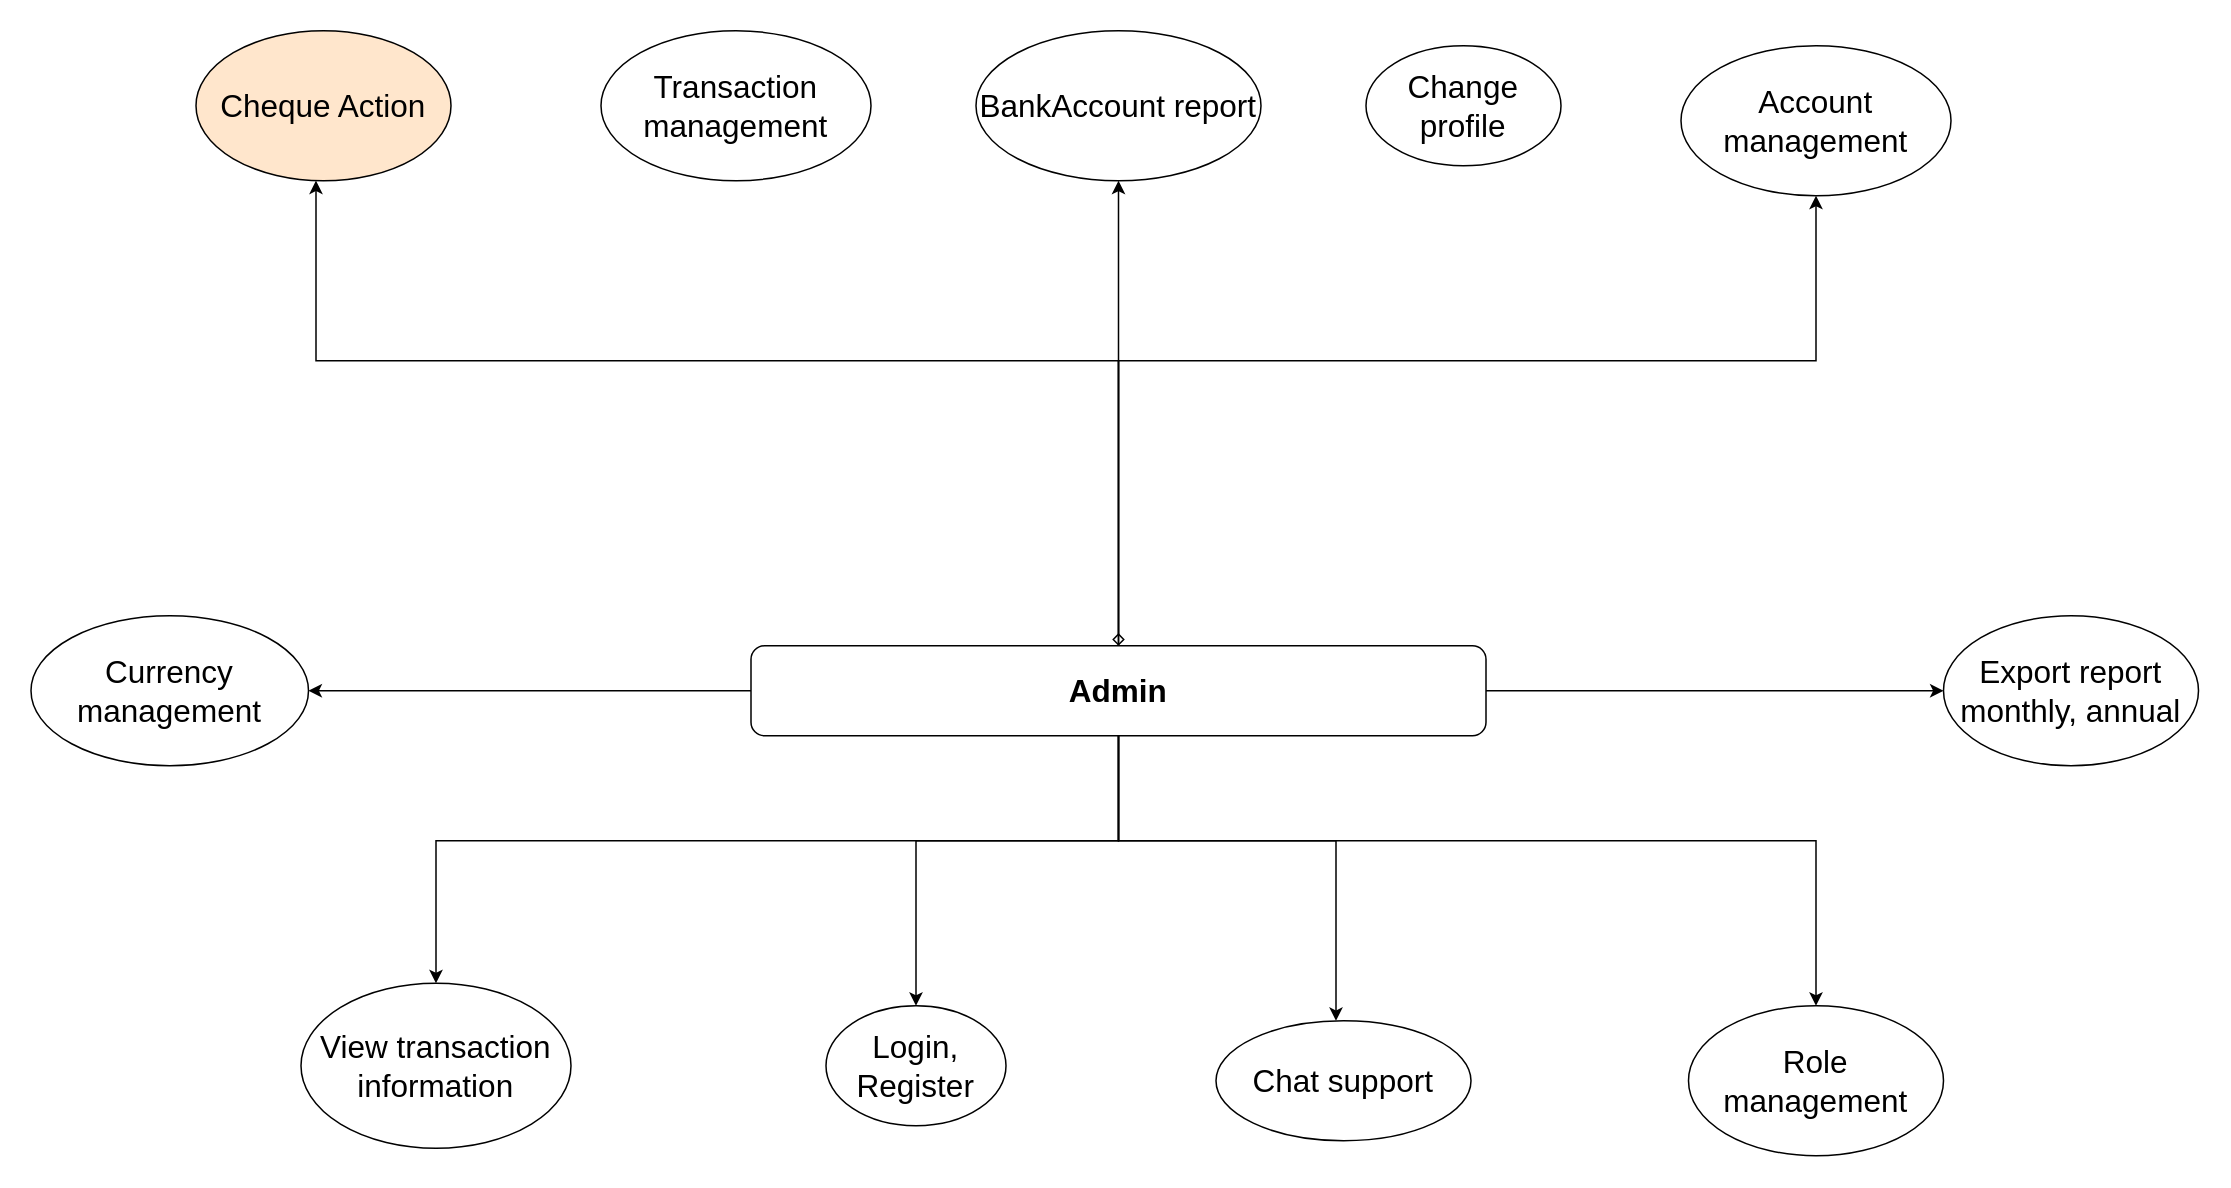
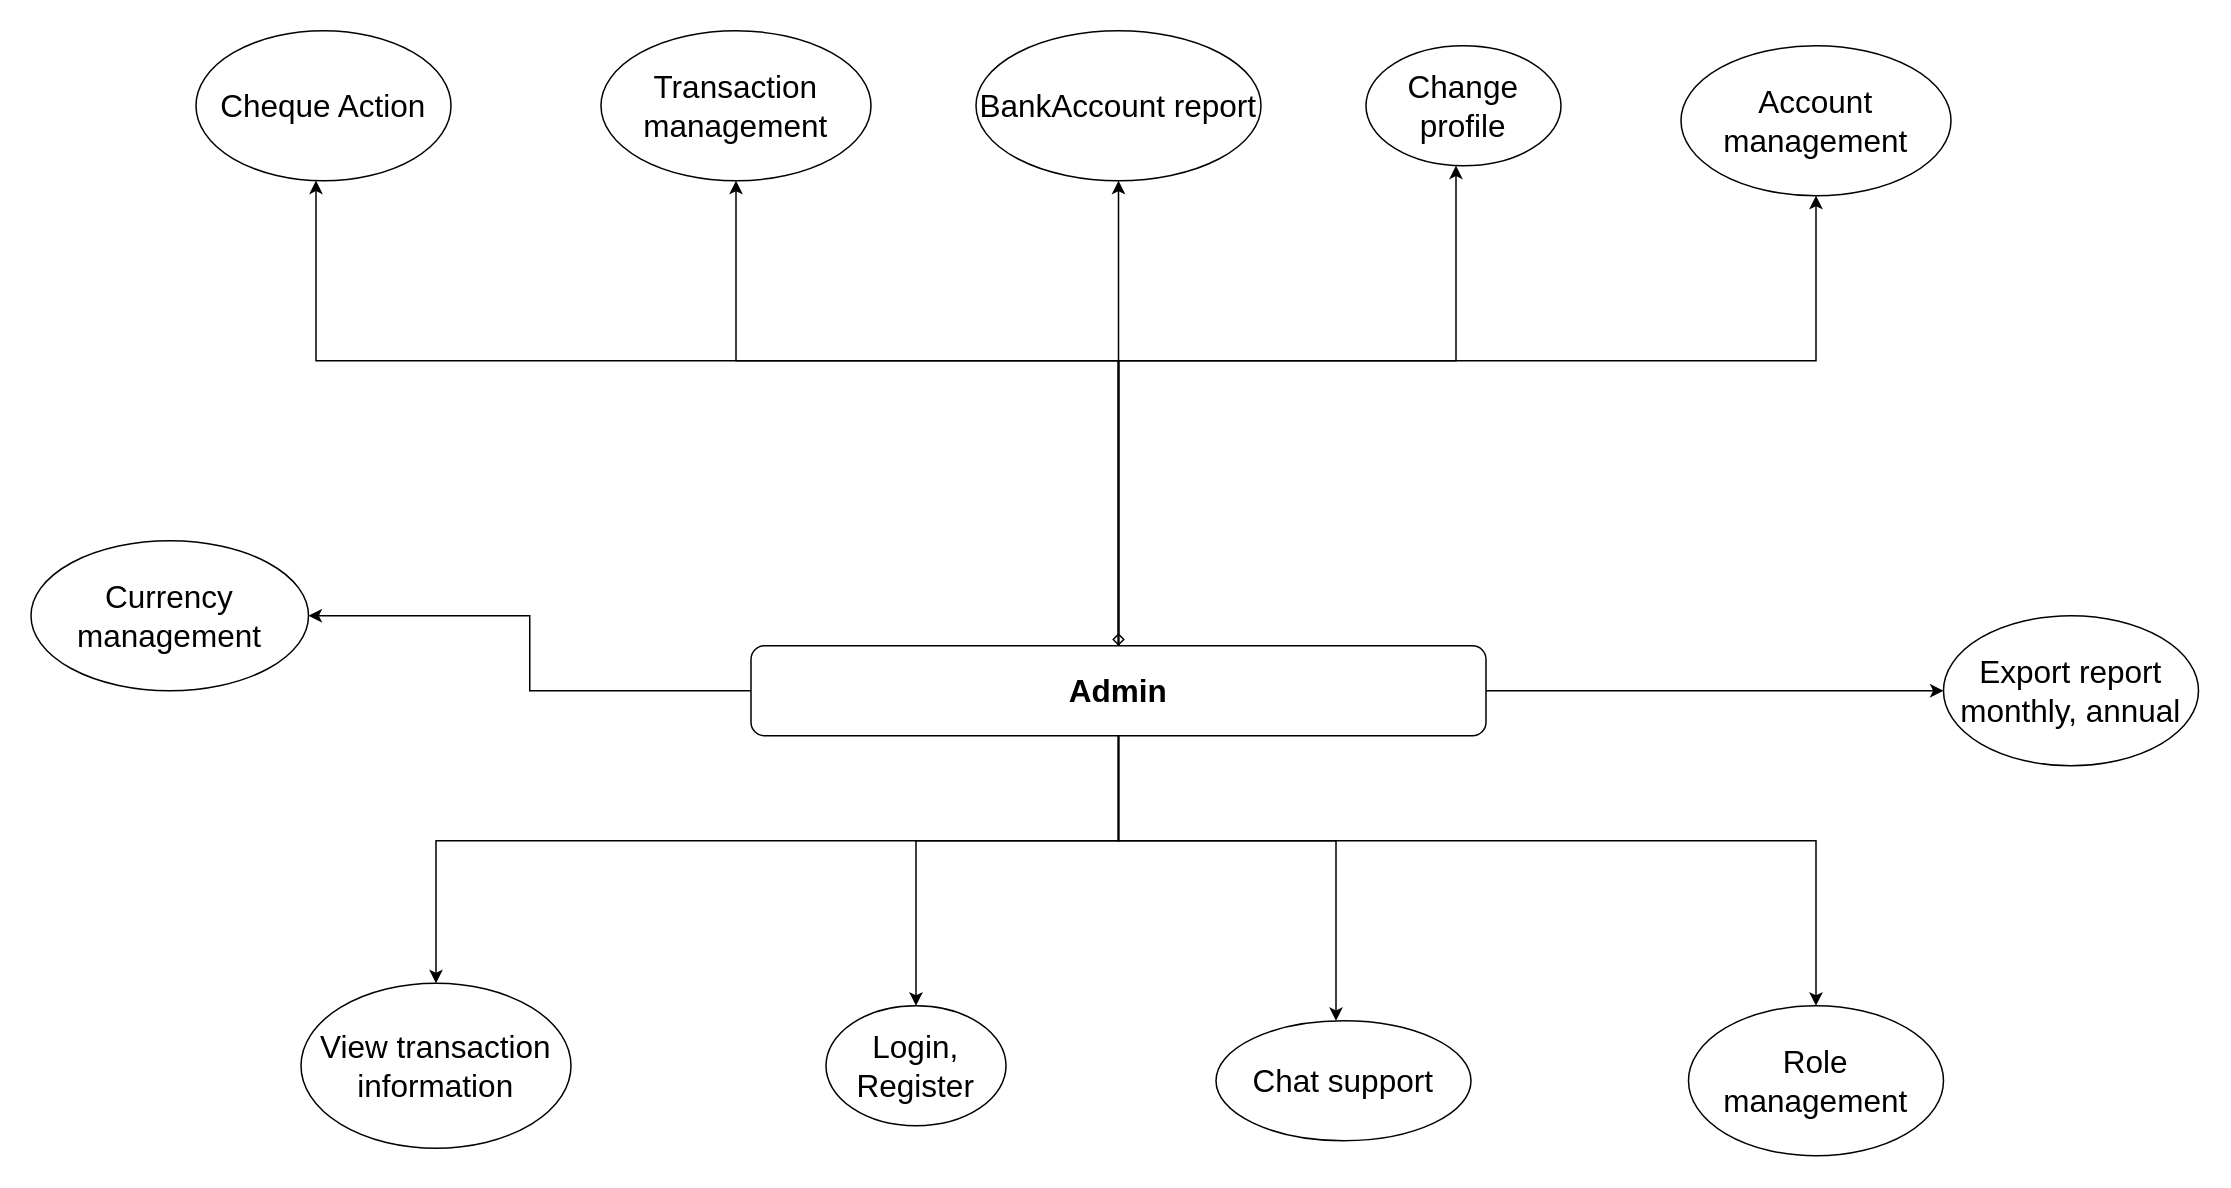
  <mxCell id="0" />
  <mxCell id="1" parent="0" />
  <mxCell id="2" value="&lt;b&gt;Admin&lt;/b&gt;" style="rounded=1;whiteSpace=wrap;html=1;fontSize=21;" parent="1" vertex="1"><mxGeometry x="500" y="430" width="490" height="60" as="geometry" /></mxCell>
  <mxCell id="3" style="edgeStyle=orthogonalEdgeStyle;rounded=0;orthogonalLoop=1;jettySize=auto;html=1;fontSize=21;startArrow=classic;startFill=1;endArrow=none;endFill=0;" parent="1" source="4" target="2" edge="1"><mxGeometry relative="1" as="geometry"><Array as="points"><mxPoint x="610" y="560" /><mxPoint x="745" y="560" /></Array></mxGeometry></mxCell>
  <mxCell id="4" value="Login, Register" style="ellipse;whiteSpace=wrap;html=1;fontSize=21;" parent="1" vertex="1"><mxGeometry x="550" y="670" width="120" height="80" as="geometry" /></mxCell>
+ <mxCell id="5" style="edgeStyle=orthogonalEdgeStyle;rounded=0;orthogonalLoop=1;jettySize=auto;html=1;fontSize=21;startArrow=classic;startFill=1;endArrow=none;endFill=0;" parent="1" source="6" target="2" edge="1"><mxGeometry relative="1" as="geometry"><Array as="points"><mxPoint x="970" y="240" /><mxPoint x="745" y="240" /></Array></mxGeometry></mxCell>
  <mxCell id="6" value="Change profile" style="ellipse;whiteSpace=wrap;html=1;fontSize=21;" parent="1" vertex="1"><mxGeometry x="910" y="30" width="130" height="80" as="geometry" /></mxCell>
  <mxCell id="7" style="edgeStyle=orthogonalEdgeStyle;rounded=0;orthogonalLoop=1;jettySize=auto;html=1;entryX=0.5;entryY=0;entryDx=0;entryDy=0;fontSize=21;startArrow=classic;startFill=1;endArrow=diamond;endFill=0;" parent="1" source="8" target="2" edge="1"><mxGeometry relative="1" as="geometry"><Array as="points"><mxPoint y="240" x="1210" /><mxPoint x="745" y="240" /></Array></mxGeometry></mxCell>
  <mxCell id="8" value="Account management" style="ellipse;whiteSpace=wrap;html=1;fontSize=21;" parent="1" vertex="1"><mxGeometry x="1120" y="30" width="180" height="100" as="geometry" /></mxCell>
  <mxCell id="9" style="edgeStyle=orthogonalEdgeStyle;rounded=0;orthogonalLoop=1;jettySize=auto;html=1;fontSize=21;startArrow=classic;startFill=1;endArrow=none;endFill=0;" parent="1" source="10" target="2" edge="1"><mxGeometry relative="1" as="geometry"><Array as="points"><mxPoint x="745" y="80" /></Array></mxGeometry></mxCell>
  <mxCell id="10" value="BankAccount report" style="ellipse;whiteSpace=wrap;html=1;fontSize=21;" parent="1" vertex="1"><mxGeometry x="650" y="20" width="190" height="100" as="geometry" /></mxCell>
  <mxCell id="11" style="edgeStyle=orthogonalEdgeStyle;rounded=0;orthogonalLoop=1;jettySize=auto;html=1;fontSize=21;startArrow=classic;startFill=1;endArrow=none;endFill=0;" parent="1" source="12" target="2" edge="1"><mxGeometry relative="1" as="geometry" /></mxCell>
- <mxCell id="12" value="Currency management" style="ellipse;whiteSpace=wrap;html=1;fontSize=21;" parent="1" vertex="1"><mxGeometry x="20" y="410" width="185" height="100" as="geometry" /></mxCell>
+ <mxCell id="12" value="Currency management" style="ellipse;whiteSpace=wrap;html=1;fontSize=21;" parent="1" vertex="1"><mxGeometry x="20" y="360" width="185" height="100" as="geometry" /></mxCell>
  <mxCell id="13" style="edgeStyle=orthogonalEdgeStyle;rounded=0;orthogonalLoop=1;jettySize=auto;html=1;fontSize=21;startArrow=classic;startFill=1;endArrow=none;endFill=0;" parent="1" source="14" target="2" edge="1"><mxGeometry relative="1" as="geometry"><Array as="points"><mxPoint y="560" x="1210" /><mxPoint x="745" y="560" /></Array></mxGeometry></mxCell>
  <mxCell id="14" value="Role management" style="ellipse;whiteSpace=wrap;html=1;fontSize=21;" parent="1" vertex="1"><mxGeometry x="1125" y="670" width="170" height="100" as="geometry" /></mxCell>
+ <mxCell id="15" style="edgeStyle=orthogonalEdgeStyle;rounded=0;orthogonalLoop=1;jettySize=auto;html=1;fontSize=21;startArrow=classic;startFill=1;endArrow=none;endFill=0;" parent="1" source="16" target="2" edge="1"><mxGeometry relative="1" as="geometry"><Array as="points"><mxPoint x="490" y="80" /><mxPoint x="490" y="240" /><mxPoint x="745" y="240" /></Array></mxGeometry></mxCell>
  <mxCell id="16" value="Transaction management" style="ellipse;whiteSpace=wrap;html=1;fontSize=21;" parent="1" vertex="1"><mxGeometry x="400" y="20" width="180" height="100" as="geometry" /></mxCell>
  <mxCell id="17" style="edgeStyle=orthogonalEdgeStyle;rounded=0;orthogonalLoop=1;jettySize=auto;html=1;fontSize=21;startArrow=classic;startFill=1;endArrow=none;endFill=0;" parent="1" source="18" target="2" edge="1"><mxGeometry relative="1" as="geometry"><Array as="points"><mxPoint x="890" y="560" /><mxPoint x="745" y="560" /></Array></mxGeometry></mxCell>
  <mxCell id="18" value="Chat support" style="ellipse;whiteSpace=wrap;html=1;fontSize=21;" parent="1" vertex="1"><mxGeometry x="810" y="680" width="170" height="80" as="geometry" /></mxCell>
  <mxCell id="19" style="edgeStyle=orthogonalEdgeStyle;rounded=0;orthogonalLoop=1;jettySize=auto;html=1;fontSize=21;startArrow=classic;startFill=1;endArrow=none;endFill=0;" parent="1" source="20" target="2" edge="1"><mxGeometry relative="1" as="geometry"><Array as="points"><mxPoint x="290" y="560" /><mxPoint x="745" y="560" /></Array></mxGeometry></mxCell>
  <mxCell id="20" value="&lt;div&gt;&lt;span&gt;View transaction information&lt;/span&gt;&lt;br&gt;&lt;/div&gt;" style="ellipse;whiteSpace=wrap;html=1;fontSize=21;" parent="1" vertex="1"><mxGeometry x="200" y="655" width="180" height="110" as="geometry" /></mxCell>
  <mxCell id="21" style="edgeStyle=orthogonalEdgeStyle;rounded=0;orthogonalLoop=1;jettySize=auto;html=1;fontSize=21;startArrow=classic;startFill=1;endArrow=none;endFill=0;" parent="1" source="22" target="2" edge="1"><mxGeometry relative="1" as="geometry" /></mxCell>
  <mxCell id="22" value="Export report monthly, annual" style="ellipse;whiteSpace=wrap;html=1;fontSize=21;" parent="1" vertex="1"><mxGeometry x="1295" y="410" width="170" height="100" as="geometry" /></mxCell>
  <mxCell id="23" style="edgeStyle=orthogonalEdgeStyle;rounded=0;orthogonalLoop=1;jettySize=auto;html=1;fontSize=21;startArrow=classic;startFill=1;endArrow=none;endFill=0;" parent="1" source="24" target="2" edge="1"><mxGeometry relative="1" as="geometry"><Array as="points"><mxPoint x="210" y="240" /><mxPoint x="745" y="240" /></Array></mxGeometry></mxCell>
- <mxCell id="24" value="Cheque Action" style="ellipse;whiteSpace=wrap;html=1;fontSize=21;fillColor=#ffe6cc;" parent="1" vertex="1"><mxGeometry x="130" y="20" width="170" height="100" as="geometry" /></mxCell>
+ <mxCell id="24" value="Cheque Action" style="ellipse;whiteSpace=wrap;html=1;fontSize=21;" parent="1" vertex="1"><mxGeometry x="130" y="20" width="170" height="100" as="geometry" /></mxCell>
